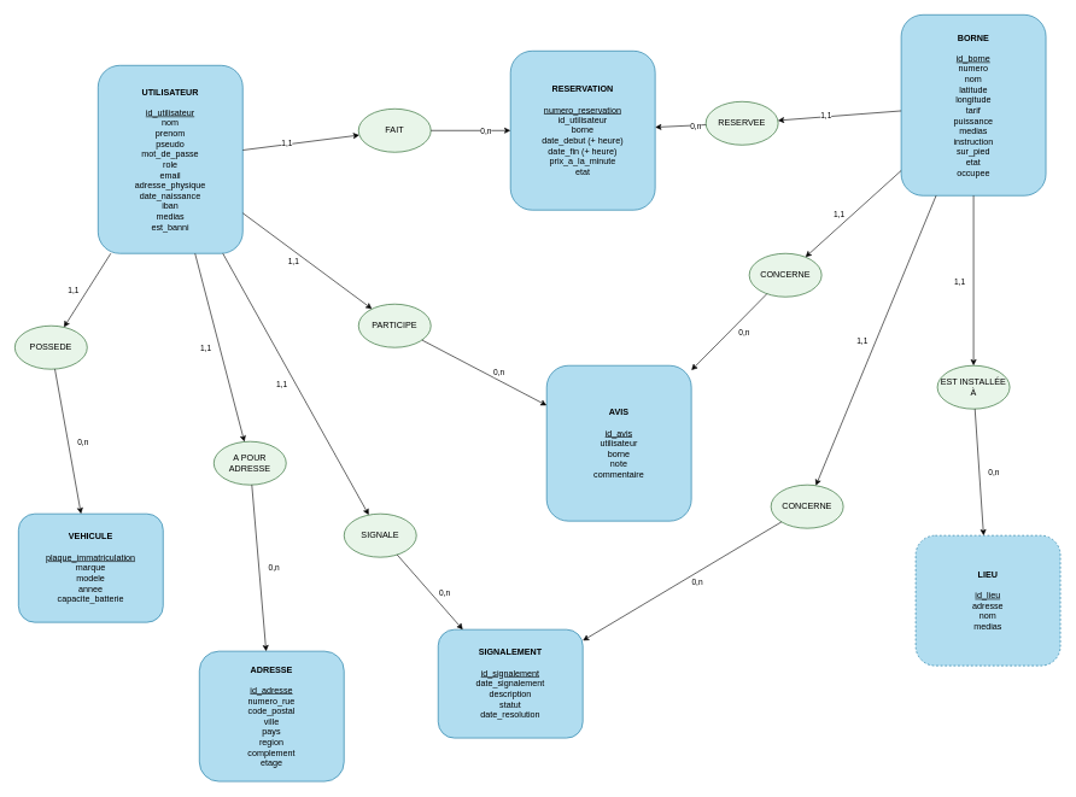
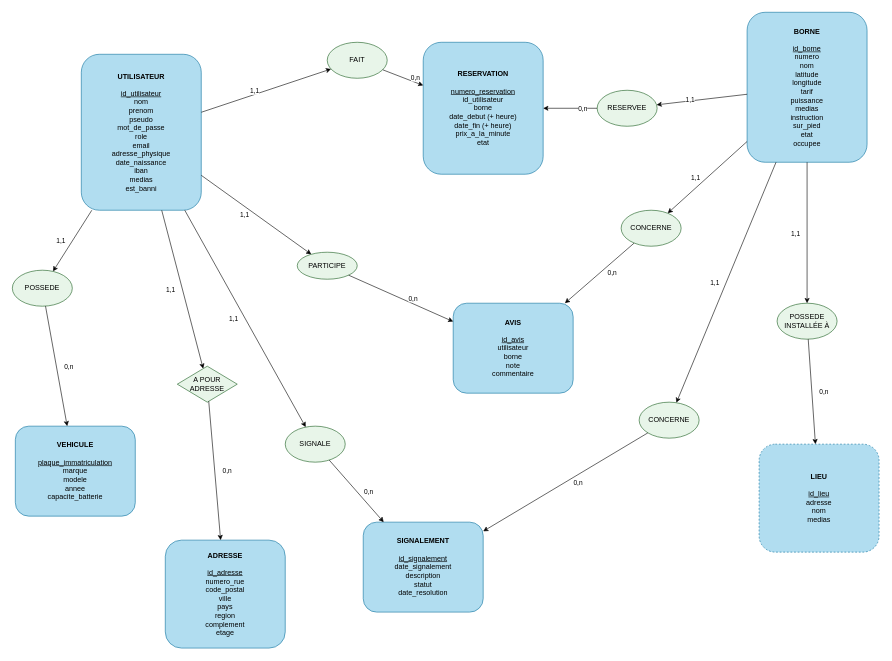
  <mxCell id="0" />
  <mxCell id="1" parent="0" />
  <mxCell id="2" value="&lt;b&gt;UTILISATEUR&lt;/b&gt;&lt;br/&gt;&lt;br/&gt;&lt;u&gt;id_utilisateur&lt;/u&gt;&lt;br/&gt;nom&lt;br/&gt;prenom&lt;br/&gt;pseudo&lt;br/&gt;mot_de_passe&lt;br/&gt;role&lt;br/&gt;email&lt;br/&gt;adresse_physique&lt;br/&gt;date_naissance&lt;br/&gt;iban&lt;br/&gt;medias&lt;br/&gt;est_banni" style="rounded=1;whiteSpace=wrap;html=1;strokeColor=#10739e;fillColor=#b1ddf0;" vertex="1" parent="1"><mxGeometry x="135" y="90" width="200" height="260" as="geometry" /></mxCell>
  <mxCell id="3" value="&lt;b&gt;VEHICULE&lt;/b&gt;&lt;br/&gt;&lt;br/&gt;&lt;u&gt;plaque_immatriculation&lt;/u&gt;&lt;br/&gt;marque&lt;br/&gt;modele&lt;br/&gt;annee&lt;br/&gt;capacite_batterie" style="rounded=1;whiteSpace=wrap;html=1;strokeColor=#10739e;fillColor=#b1ddf0;" vertex="1" parent="1"><mxGeometry x="25" y="710" width="200" height="150" as="geometry" /></mxCell>
  <mxCell id="4" value="&lt;b&gt;ADRESSE&lt;/b&gt;&lt;br/&gt;&lt;br/&gt;&lt;u&gt;id_adresse&lt;/u&gt;&lt;br/&gt;numero_rue&lt;br/&gt;code_postal&lt;br/&gt;ville&lt;br/&gt;pays&lt;br/&gt;region&lt;br/&gt;complement&lt;br/&gt;etage" style="rounded=1;whiteSpace=wrap;html=1;strokeColor=#10739e;fillColor=#b1ddf0;" vertex="1" parent="1"><mxGeometry x="275" y="900" width="200" height="180" as="geometry" /></mxCell>
  <mxCell id="5" value="&lt;b&gt;BORNE&lt;/b&gt;&lt;br/&gt;&lt;br/&gt;&lt;u&gt;id_borne&lt;/u&gt;&lt;br/&gt;numero&lt;br/&gt;nom&lt;br/&gt;latitude&lt;br/&gt;longitude&lt;br/&gt;tarif&lt;br/&gt;puissance&lt;br/&gt;medias&lt;br/&gt;instruction&lt;br/&gt;sur_pied&lt;br/&gt;etat&lt;br/&gt;occupee" style="rounded=1;whiteSpace=wrap;html=1;strokeColor=#10739e;fillColor=#b1ddf0;" vertex="1" parent="1"><mxGeometry x="1245" y="20" width="200" height="250" as="geometry" /></mxCell>
  <mxCell id="6" value="&lt;b&gt;LIEU&lt;/b&gt;&lt;br/&gt;&lt;br/&gt;&lt;u&gt;id_lieu&lt;/u&gt;&lt;br/&gt;adresse&lt;br/&gt;nom&lt;br/&gt;medias" style="rounded=1;whiteSpace=wrap;html=1;strokeColor=#10739e;fillColor=#b1ddf0;dashed=1;" vertex="1" parent="1"><mxGeometry x="1265" y="740" width="200" height="180" as="geometry" /></mxCell>
  <mxCell id="7" value="&lt;b&gt;RESERVATION&lt;/b&gt;&lt;br/&gt;&lt;br/&gt;&lt;u&gt;numero_reservation&lt;/u&gt;&lt;br/&gt;id_utilisateur&lt;br/&gt;borne&lt;br/&gt;date_debut (+ heure)&lt;br/&gt;date_fin (+ heure)&lt;br/&gt;prix_a_la_minute&lt;br/&gt;etat" style="rounded=1;whiteSpace=wrap;html=1;strokeColor=#10739e;fillColor=#b1ddf0;" vertex="1" parent="1"><mxGeometry x="705" y="70" width="200" height="220" as="geometry" /></mxCell>
- <mxCell id="8" value="&lt;b&gt;AVIS&lt;/b&gt;&lt;br/&gt;&lt;br/&gt;&lt;u&gt;id_avis&lt;/u&gt;&lt;br/&gt;utilisateur&lt;br/&gt;borne&lt;br/&gt;note&lt;br/&gt;commentaire" style="rounded=1;whiteSpace=wrap;html=1;strokeColor=#10739e;fillColor=#b1ddf0;" vertex="1" parent="1"><mxGeometry x="755" y="505" width="200" height="215" as="geometry" /></mxCell>
+ <mxCell id="8" value="&lt;b&gt;AVIS&lt;/b&gt;&lt;br/&gt;&lt;br/&gt;&lt;u&gt;id_avis&lt;/u&gt;&lt;br/&gt;utilisateur&lt;br/&gt;borne&lt;br/&gt;note&lt;br/&gt;commentaire" style="rounded=1;whiteSpace=wrap;html=1;strokeColor=#10739e;fillColor=#b1ddf0;" vertex="1" parent="1"><mxGeometry x="755" y="505" width="200" height="150" as="geometry" /></mxCell>
  <mxCell id="9" value="&lt;b&gt;SIGNALEMENT&lt;/b&gt;&lt;br/&gt;&lt;br/&gt;&lt;u&gt;id_signalement&lt;/u&gt;&lt;br/&gt;date_signalement&lt;br/&gt;description&lt;br/&gt;statut&lt;br/&gt;date_resolution" style="rounded=1;whiteSpace=wrap;html=1;strokeColor=#10739e;fillColor=#b1ddf0;" vertex="1" parent="1"><mxGeometry x="605" y="870" width="200" height="150" as="geometry" /></mxCell>
  <mxCell id="10" value="POSSEDE" style="ellipse;whiteSpace=wrap;html=1;strokeColor=#1b5e20;fillColor=#e8f5e9" vertex="1" parent="1"><mxGeometry x="20" y="450" width="100" height="60" as="geometry" /></mxCell>
- <mxCell id="11" value="A POUR ADRESSE" style="ellipse;whiteSpace=wrap;html=1;strokeColor=#1b5e20;fillColor=#e8f5e9" vertex="1" parent="1"><mxGeometry x="295" y="610" width="100" height="60" as="geometry" /></mxCell>
- <mxCell id="12" value="EST INSTALLÉE À" style="ellipse;whiteSpace=wrap;html=1;strokeColor=#1b5e20;fillColor=#e8f5e9" vertex="1" parent="1"><mxGeometry x="1295" y="505" width="100" height="60" as="geometry" /></mxCell>
- <mxCell id="13" value="FAIT" style="ellipse;whiteSpace=wrap;html=1;strokeColor=#1b5e20;fillColor=#e8f5e9" vertex="1" parent="1"><mxGeometry x="495" y="150" width="100" height="60" as="geometry" /></mxCell>
- <mxCell id="14" value="RESERVEE" style="ellipse;whiteSpace=wrap;html=1;strokeColor=#1b5e20;fillColor=#e8f5e9" vertex="1" parent="1"><mxGeometry x="975" y="140" width="100" height="60" as="geometry" /></mxCell>
- <mxCell id="15" value="PARTICIPE" style="ellipse;whiteSpace=wrap;html=1;strokeColor=#1b5e20;fillColor=#e8f5e9" vertex="1" parent="1"><mxGeometry x="495" y="420" width="100" height="60" as="geometry" /></mxCell>
+ <mxCell id="11" value="A POUR ADRESSE" style="rhombus;whiteSpace=wrap;html=1;strokeColor=#1b5e20;fillColor=#e8f5e9;" vertex="1" parent="1"><mxGeometry x="295" y="610" width="100" height="60" as="geometry" /></mxCell>
+ <mxCell id="12" value="POSSEDE INSTALLÉE À" style="ellipse;whiteSpace=wrap;html=1;strokeColor=#1b5e20;fillColor=#e8f5e9" vertex="1" parent="1"><mxGeometry x="1295" y="505" width="100" height="60" as="geometry" /></mxCell>
+ <mxCell id="13" value="FAIT" style="ellipse;whiteSpace=wrap;html=1;strokeColor=#1b5e20;fillColor=#e8f5e9" vertex="1" parent="1"><mxGeometry x="545" y="70" width="100" height="60" as="geometry" /></mxCell>
+ <mxCell id="14" value="RESERVEE" style="ellipse;whiteSpace=wrap;html=1;strokeColor=#1b5e20;fillColor=#e8f5e9" vertex="1" parent="1"><mxGeometry x="995" y="150" width="100" height="60" as="geometry" /></mxCell>
+ <mxCell id="15" value="PARTICIPE" style="ellipse;whiteSpace=wrap;html=1;strokeColor=#1b5e20;fillColor=#e8f5e9" vertex="1" parent="1"><mxGeometry x="495" y="420" width="100" height="45" as="geometry" /></mxCell>
  <mxCell id="16" value="CONCERNE" style="ellipse;whiteSpace=wrap;html=1;strokeColor=#1b5e20;fillColor=#e8f5e9" vertex="1" parent="1"><mxGeometry x="1035" y="350" width="100" height="60" as="geometry" /></mxCell>
  <mxCell id="17" value="SIGNALE" style="ellipse;whiteSpace=wrap;html=1;strokeColor=#1b5e20;fillColor=#e8f5e9" vertex="1" parent="1"><mxGeometry x="475" y="710" width="100" height="60" as="geometry" /></mxCell>
  <mxCell id="18" value="CONCERNE" style="ellipse;whiteSpace=wrap;html=1;strokeColor=#1b5e20;fillColor=#e8f5e9" vertex="1" parent="1"><mxGeometry x="1065" y="670" width="100" height="60" as="geometry" /></mxCell>
  <mxCell id="19" edge="1" parent="1" source="2" target="10"><mxGeometry relative="1" as="geometry" /></mxCell>
  <mxCell id="20" value="1,1" style="edgeLabel;html=1;align=center;verticalAlign=middle;resizable=0;" vertex="1" parent="19"><mxGeometry relative="1" as="geometry"><mxPoint x="-20" as="offset" /></mxGeometry></mxCell>
  <mxCell id="21" edge="1" parent="1" source="10" target="3"><mxGeometry relative="1" as="geometry" /></mxCell>
  <mxCell id="22" value="0,n" style="edgeLabel;html=1;align=center;verticalAlign=middle;resizable=0;" vertex="1" parent="21"><mxGeometry relative="1" as="geometry"><mxPoint x="20" as="offset" /></mxGeometry></mxCell>
  <mxCell id="23" edge="1" parent="1" source="2" target="11"><mxGeometry relative="1" as="geometry" /></mxCell>
  <mxCell id="24" value="1,1" style="edgeLabel;html=1;align=center;verticalAlign=middle;resizable=0;" vertex="1" parent="23"><mxGeometry relative="1" as="geometry"><mxPoint x="-20" as="offset" /></mxGeometry></mxCell>
  <mxCell id="25" edge="1" parent="1" source="11" target="4"><mxGeometry relative="1" as="geometry" /></mxCell>
  <mxCell id="26" value="0,n" style="edgeLabel;html=1;align=center;verticalAlign=middle;resizable=0;" vertex="1" parent="25"><mxGeometry relative="1" as="geometry"><mxPoint x="20" as="offset" /></mxGeometry></mxCell>
  <mxCell id="27" edge="1" parent="1" source="5" target="12"><mxGeometry relative="1" as="geometry" /></mxCell>
  <mxCell id="28" value="1,1" style="edgeLabel;html=1;align=center;verticalAlign=middle;resizable=0;" vertex="1" parent="27"><mxGeometry relative="1" as="geometry"><mxPoint x="-20" as="offset" /></mxGeometry></mxCell>
  <mxCell id="29" edge="1" parent="1" source="12" target="6"><mxGeometry relative="1" as="geometry" /></mxCell>
  <mxCell id="30" value="0,n" style="edgeLabel;html=1;align=center;verticalAlign=middle;resizable=0;" vertex="1" parent="29"><mxGeometry relative="1" as="geometry"><mxPoint x="20" as="offset" /></mxGeometry></mxCell>
  <mxCell id="31" edge="1" parent="1" source="2" target="13"><mxGeometry relative="1" as="geometry" /></mxCell>
  <mxCell id="32" value="1,1" style="edgeLabel;html=1;align=center;verticalAlign=middle;resizable=0;" vertex="1" parent="31"><mxGeometry relative="1" as="geometry"><mxPoint x="-20" as="offset" /></mxGeometry></mxCell>
  <mxCell id="33" edge="1" parent="1" source="13" target="7"><mxGeometry relative="1" as="geometry" /></mxCell>
  <mxCell id="34" value="0,n" style="edgeLabel;html=1;align=center;verticalAlign=middle;resizable=0;" vertex="1" parent="33"><mxGeometry relative="1" as="geometry"><mxPoint x="20" as="offset" /></mxGeometry></mxCell>
  <mxCell id="35" edge="1" parent="1" source="5" target="14"><mxGeometry relative="1" as="geometry" /></mxCell>
  <mxCell id="36" value="1,1" style="edgeLabel;html=1;align=center;verticalAlign=middle;resizable=0;" vertex="1" parent="35"><mxGeometry relative="1" as="geometry"><mxPoint x="-20" as="offset" /></mxGeometry></mxCell>
  <mxCell id="37" edge="1" parent="1" source="14" target="7"><mxGeometry relative="1" as="geometry" /></mxCell>
  <mxCell id="38" value="0,n" style="edgeLabel;html=1;align=center;verticalAlign=middle;resizable=0;" vertex="1" parent="37"><mxGeometry relative="1" as="geometry"><mxPoint x="20" as="offset" /></mxGeometry></mxCell>
  <mxCell id="39" edge="1" parent="1" source="2" target="15"><mxGeometry relative="1" as="geometry" /></mxCell>
  <mxCell id="40" value="1,1" style="edgeLabel;html=1;align=center;verticalAlign=middle;resizable=0;" vertex="1" parent="39"><mxGeometry relative="1" as="geometry"><mxPoint x="-20" as="offset" /></mxGeometry></mxCell>
  <mxCell id="41" edge="1" parent="1" source="15" target="8"><mxGeometry relative="1" as="geometry" /></mxCell>
  <mxCell id="42" value="0,n" style="edgeLabel;html=1;align=center;verticalAlign=middle;resizable=0;" vertex="1" parent="41"><mxGeometry relative="1" as="geometry"><mxPoint x="20" as="offset" /></mxGeometry></mxCell>
  <mxCell id="43" edge="1" parent="1" source="5" target="16"><mxGeometry relative="1" as="geometry" /></mxCell>
  <mxCell id="44" value="1,1" style="edgeLabel;html=1;align=center;verticalAlign=middle;resizable=0;" vertex="1" parent="43"><mxGeometry relative="1" as="geometry"><mxPoint x="-20" as="offset" /></mxGeometry></mxCell>
  <mxCell id="45" edge="1" parent="1" source="16" target="8"><mxGeometry relative="1" as="geometry" /></mxCell>
  <mxCell id="46" value="0,n" style="edgeLabel;html=1;align=center;verticalAlign=middle;resizable=0;" vertex="1" parent="45"><mxGeometry relative="1" as="geometry"><mxPoint x="20" as="offset" /></mxGeometry></mxCell>
  <mxCell id="47" edge="1" parent="1" source="2" target="17"><mxGeometry relative="1" as="geometry" /></mxCell>
  <mxCell id="48" value="1,1" style="edgeLabel;html=1;align=center;verticalAlign=middle;resizable=0;" vertex="1" parent="47"><mxGeometry relative="1" as="geometry"><mxPoint x="-20" as="offset" /></mxGeometry></mxCell>
  <mxCell id="49" edge="1" parent="1" source="17" target="9"><mxGeometry relative="1" as="geometry" /></mxCell>
  <mxCell id="50" value="0,n" style="edgeLabel;html=1;align=center;verticalAlign=middle;resizable=0;" vertex="1" parent="49"><mxGeometry relative="1" as="geometry"><mxPoint x="20" as="offset" /></mxGeometry></mxCell>
  <mxCell id="51" edge="1" parent="1" source="5" target="18"><mxGeometry relative="1" as="geometry" /></mxCell>
  <mxCell id="52" value="1,1" style="edgeLabel;html=1;align=center;verticalAlign=middle;resizable=0;" vertex="1" parent="51"><mxGeometry relative="1" as="geometry"><mxPoint x="-20" as="offset" /></mxGeometry></mxCell>
  <mxCell id="53" edge="1" parent="1" source="18" target="9"><mxGeometry relative="1" as="geometry" /></mxCell>
  <mxCell id="54" value="0,n" style="edgeLabel;html=1;align=center;verticalAlign=middle;resizable=0;" vertex="1" parent="53"><mxGeometry relative="1" as="geometry"><mxPoint x="20" as="offset" /></mxGeometry></mxCell>
